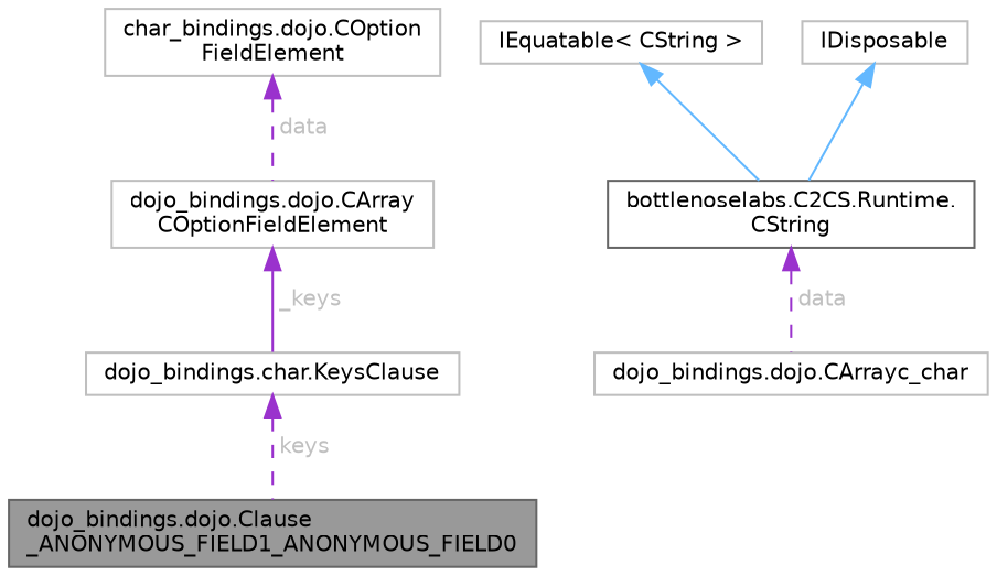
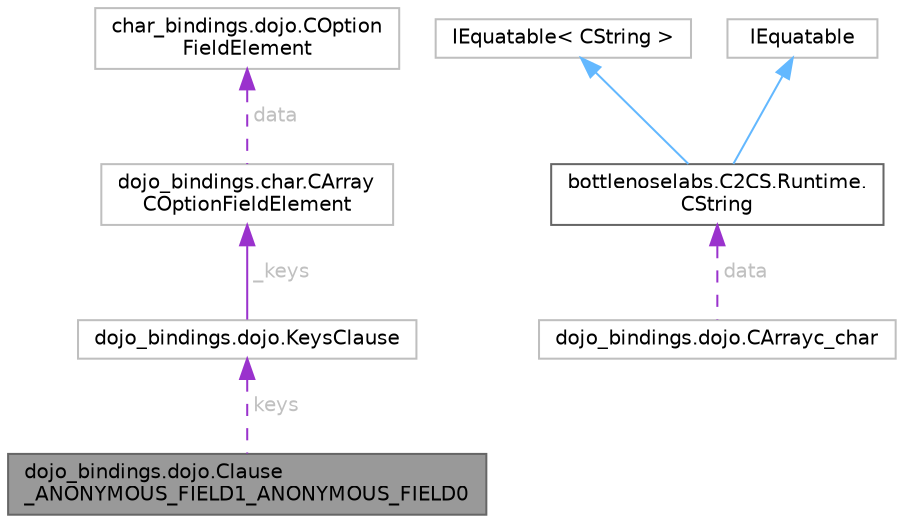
  digraph {
    node [color=grey75 fillcolor=white fontname=Helvetica fontsize=10 shape=box style=filled]
    edge [color=darkorchid3 dir=back fontcolor=grey fontname=Helvetica fontsize=10 labelfontname=Helvetica labelfontsize=10 style=dashed]
    n1 [color=gray40 fillcolor=grey60 fontcolor=black height=0.2 label="dojo_bindings.dojo.Clause\l_ANONYMOUS_FIELD1_ANONYMOUS_FIELD0" width=0.4]
-   n2 [height=0.2 label="dojo_bindings.char.KeysClause" width=0.4]
-   n3 [height=0.2 label="dojo_bindings.dojo.CArray\lCOptionFieldElement" width=0.4]
+   n2 [height=0.2 label="dojo_bindings.dojo.KeysClause" width=0.4]
+   n3 [height=0.2 label="dojo_bindings.char.CArray\lCOptionFieldElement" width=0.4]
    n4 [height=0.2 label="char_bindings.dojo.COption\lFieldElement" width=0.4]
    n5 [height=0.2 label="dojo_bindings.dojo.CArrayc_char" width=0.4]
    n6 [color=gray40 height=0.2 label="bottlenoselabs.C2CS.Runtime.\lCString" width=0.4]
    n7 [height=0.2 label="IEquatable\< CString \>" width=0.4]
-   n8 [height=0.2 label=IDisposable width=0.4]
+   n8 [height=0.2 label=IEquatable width=0.4]
    n2 -> n1 [label=" keys"]
    n3 -> n2 [label=" _keys" style=solid]
    n4 -> n3 [label=" data"]
    n6 -> n5 [label=" data"]
    n7 -> n6 [color=steelblue1 style=solid fontcolor=""]
    n8 -> n6 [color=steelblue1 style=solid fontcolor=""]
  }
